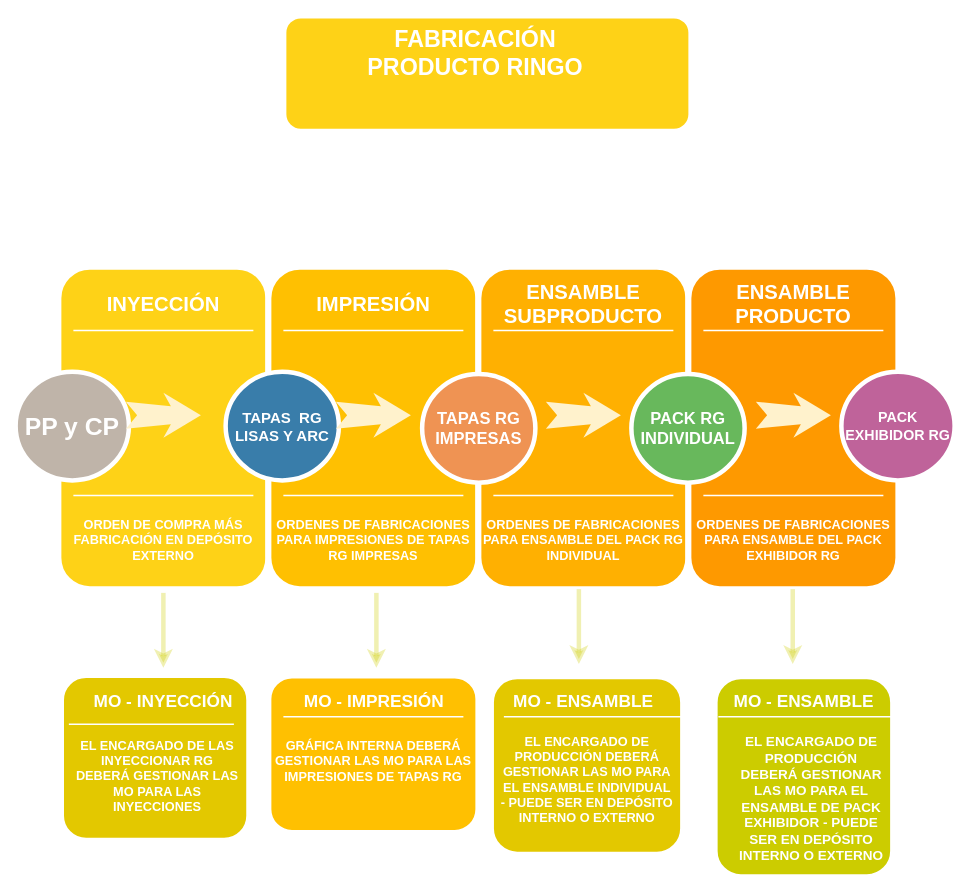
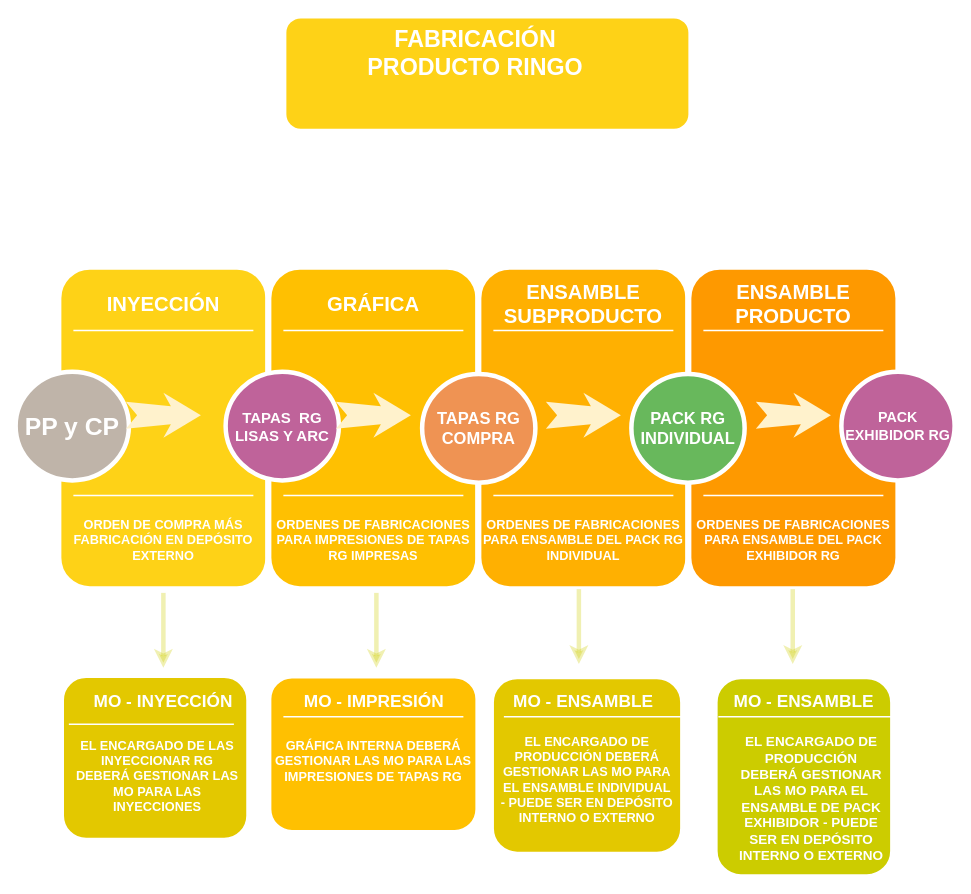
  <mxCell id="0" />
  <mxCell id="1" parent="0" />
  <mxCell id="2" value="" style="whiteSpace=wrap;html=1;rounded=1;shadow=0;strokeWidth=8;fontSize=20;align=center;fillColor=#FED217;strokeColor=#FFFFFF;" vertex="1" parent="1"><mxGeometry x="77" y="355" width="280" height="430" as="geometry" /></mxCell>
  <mxCell id="3" value="INYECCIÓN" style="text;html=1;strokeColor=none;fillColor=none;align=center;verticalAlign=middle;whiteSpace=wrap;rounded=0;shadow=0;fontSize=27;fontColor=#FFFFFF;fontStyle=1" vertex="1" parent="1"><mxGeometry x="77" y="375" width="280" height="60" as="geometry" /></mxCell>
  <mxCell id="4" value="" style="edgeStyle=orthogonalEdgeStyle;rounded=0;orthogonalLoop=1;jettySize=auto;html=1;fontSize=23;fontColor=#FFFFFF;opacity=30;shadow=0;strokeWidth=6;strokeColor=#CCCC00;" edge="1" parent="1"><mxGeometry relative="1" as="geometry"><mxPoint x="217" y="790" as="sourcePoint" /><mxPoint x="217" y="890" as="targetPoint" /></mxGeometry></mxCell>
  <mxCell id="5" value="&lt;font style=&quot;font-size: 17px;&quot;&gt;&lt;b&gt;ORDEN DE COMPRA MÁS FABRICACIÓN EN DEPÓSITO EXTERNO&lt;/b&gt;&lt;/font&gt;" style="text;html=1;strokeColor=none;fillColor=none;align=center;verticalAlign=middle;whiteSpace=wrap;rounded=0;shadow=0;fontSize=14;fontColor=#FFFFFF;" vertex="1" parent="1"><mxGeometry x="77" y="675" width="280" height="90" as="geometry" /></mxCell>
  <mxCell id="6" value="" style="line;strokeWidth=2;html=1;rounded=0;shadow=0;fontSize=27;align=center;fillColor=none;strokeColor=#FFFFFF;" vertex="1" parent="1"><mxGeometry x="97" y="435" width="240" height="10" as="geometry" /></mxCell>
  <mxCell id="7" value="" style="line;strokeWidth=2;html=1;rounded=0;shadow=0;fontSize=27;align=center;fillColor=none;strokeColor=#FFFFFF;" vertex="1" parent="1"><mxGeometry x="97" y="655" width="240" height="10" as="geometry" /></mxCell>
  <mxCell id="8" value="&lt;font style=&quot;font-size: 33px;&quot;&gt;&lt;b&gt;PP y CP&lt;/b&gt;&lt;/font&gt;" style="ellipse;whiteSpace=wrap;html=1;rounded=0;shadow=0;strokeWidth=6;fontSize=14;align=center;fillColor=#BFB4A9;strokeColor=#FFFFFF;fontColor=#FFFFFF;" vertex="1" parent="1"><mxGeometry x="20" y="495" width="151" height="145" as="geometry" /></mxCell>
  <mxCell id="9" value="" style="html=1;shadow=0;dashed=0;align=center;verticalAlign=middle;shape=mxgraph.arrows2.stylisedArrow;dy=0.6;dx=40;notch=15;feather=0.4;rounded=0;strokeWidth=1;fontSize=27;strokeColor=none;fillColor=#fff2cc;" vertex="1" parent="1"><mxGeometry x="167" y="523" width="100" height="60" as="geometry" /></mxCell>
  <mxCell id="10" value="" style="whiteSpace=wrap;html=1;rounded=1;shadow=0;strokeWidth=8;fontSize=20;align=center;fillColor=#FFC001;strokeColor=#FFFFFF;" vertex="1" parent="1"><mxGeometry x="357" y="355" width="280" height="430" as="geometry" /></mxCell>
- <mxCell id="11" value="IMPRESIÓN" style="text;html=1;strokeColor=none;fillColor=none;align=center;verticalAlign=middle;whiteSpace=wrap;rounded=0;shadow=0;fontSize=27;fontColor=#FFFFFF;fontStyle=1" vertex="1" parent="1"><mxGeometry x="357" y="375" width="280" height="60" as="geometry" /></mxCell>
+ <mxCell id="11" value="GRÁFICA" style="text;html=1;strokeColor=none;fillColor=none;align=center;verticalAlign=middle;whiteSpace=wrap;rounded=0;shadow=0;fontSize=27;fontColor=#FFFFFF;fontStyle=1" vertex="1" parent="1"><mxGeometry x="357" y="375" width="280" height="60" as="geometry" /></mxCell>
  <mxCell id="12" value="&lt;font style=&quot;font-size: 17px;&quot;&gt;ORDENES DE FABRICACIONES PARA IMPRESIONES DE TAPAS RG IMPRESAS&lt;/font&gt;" style="text;html=1;strokeColor=none;fillColor=none;align=center;verticalAlign=middle;whiteSpace=wrap;rounded=0;shadow=0;fontSize=14;fontColor=#FFFFFF;fontStyle=1" vertex="1" parent="1"><mxGeometry x="357" y="675" width="280" height="90" as="geometry" /></mxCell>
  <mxCell id="13" value="" style="line;strokeWidth=2;html=1;rounded=0;shadow=0;fontSize=27;align=center;fillColor=none;strokeColor=#FFFFFF;" vertex="1" parent="1"><mxGeometry x="377" y="435" width="240" height="10" as="geometry" /></mxCell>
  <mxCell id="14" value="" style="line;strokeWidth=2;html=1;rounded=0;shadow=0;fontSize=27;align=center;fillColor=none;strokeColor=#FFFFFF;" vertex="1" parent="1"><mxGeometry x="377" y="655" width="240" height="10" as="geometry" /></mxCell>
- <mxCell id="15" value="&lt;font style=&quot;font-size: 20px;&quot;&gt;TAPAS&amp;nbsp; RG LISAS Y ARC&lt;/font&gt;" style="ellipse;whiteSpace=wrap;html=1;rounded=0;shadow=0;strokeWidth=6;fontSize=14;align=center;fillColor=#397DAA;strokeColor=#FFFFFF;fontColor=#FFFFFF;fontStyle=1" vertex="1" parent="1"><mxGeometry x="300" y="495" width="151" height="145" as="geometry" /></mxCell>
+ <mxCell id="15" value="&lt;font style=&quot;font-size: 20px;&quot;&gt;TAPAS&amp;nbsp; RG LISAS Y ARC&lt;/font&gt;" style="ellipse;whiteSpace=wrap;html=1;rounded=0;shadow=0;strokeWidth=6;fontSize=14;align=center;fillColor=#bf639a;strokeColor=#FFFFFF;fontColor=#FFFFFF;fontStyle=1;" vertex="1" parent="1"><mxGeometry x="300" y="495" width="151" height="145" as="geometry" /></mxCell>
  <mxCell id="16" value="" style="html=1;shadow=0;dashed=0;align=center;verticalAlign=middle;shape=mxgraph.arrows2.stylisedArrow;dy=0.6;dx=40;notch=15;feather=0.4;rounded=0;strokeWidth=1;fontSize=27;strokeColor=none;fillColor=#fff2cc;" vertex="1" parent="1"><mxGeometry x="447" y="523" width="100" height="60" as="geometry" /></mxCell>
  <mxCell id="17" value="" style="whiteSpace=wrap;html=1;rounded=1;shadow=0;strokeWidth=8;fontSize=20;align=center;fillColor=#FFB001;strokeColor=#FFFFFF;" vertex="1" parent="1"><mxGeometry x="637" y="355" width="280" height="430" as="geometry" /></mxCell>
  <mxCell id="18" value="ENSAMBLE SUBPRODUCTO" style="text;html=1;strokeColor=none;fillColor=none;align=center;verticalAlign=middle;whiteSpace=wrap;rounded=0;shadow=0;fontSize=27;fontColor=#FFFFFF;fontStyle=1" vertex="1" parent="1"><mxGeometry x="637" y="375" width="280" height="60" as="geometry" /></mxCell>
  <mxCell id="19" value="&lt;span style=&quot;font-size: 17px; font-weight: 700;&quot;&gt;ORDENES DE FABRICACIONES PARA ENSAMBLE DEL PACK RG INDIVIDUAL&lt;/span&gt;" style="text;html=1;strokeColor=none;fillColor=none;align=center;verticalAlign=middle;whiteSpace=wrap;rounded=0;shadow=0;fontSize=14;fontColor=#FFFFFF;" vertex="1" parent="1"><mxGeometry x="637" y="675" width="280" height="90" as="geometry" /></mxCell>
  <mxCell id="20" value="" style="line;strokeWidth=2;html=1;rounded=0;shadow=0;fontSize=27;align=center;fillColor=none;strokeColor=#FFFFFF;" vertex="1" parent="1"><mxGeometry x="657" y="435" width="240" height="10" as="geometry" /></mxCell>
  <mxCell id="21" value="" style="line;strokeWidth=2;html=1;rounded=0;shadow=0;fontSize=27;align=center;fillColor=none;strokeColor=#FFFFFF;" vertex="1" parent="1"><mxGeometry x="657" y="655" width="240" height="10" as="geometry" /></mxCell>
- <mxCell id="22" value="&lt;font style=&quot;font-size: 22px;&quot;&gt;TAPAS RG IMPRESAS&lt;/font&gt;" style="ellipse;whiteSpace=wrap;html=1;rounded=0;shadow=0;strokeWidth=6;fontSize=14;align=center;fillColor=#EF9353;strokeColor=#FFFFFF;fontColor=#FFFFFF;fontStyle=1" vertex="1" parent="1"><mxGeometry x="562" y="498" width="151" height="145" as="geometry" /></mxCell>
+ <mxCell id="22" value="&lt;font style=&quot;font-size: 22px;&quot;&gt;TAPAS RG COMPRA&lt;/font&gt;" style="ellipse;whiteSpace=wrap;html=1;rounded=0;shadow=0;strokeWidth=6;fontSize=14;align=center;fillColor=#EF9353;strokeColor=#FFFFFF;fontColor=#FFFFFF;fontStyle=1" vertex="1" parent="1"><mxGeometry x="562" y="498" width="151" height="145" as="geometry" /></mxCell>
  <mxCell id="23" value="" style="html=1;shadow=0;dashed=0;align=center;verticalAlign=middle;shape=mxgraph.arrows2.stylisedArrow;dy=0.6;dx=40;notch=15;feather=0.4;rounded=0;strokeWidth=1;fontSize=27;strokeColor=none;fillColor=#fff2cc;" vertex="1" parent="1"><mxGeometry x="727" y="523" width="100" height="60" as="geometry" /></mxCell>
  <mxCell id="24" value="" style="whiteSpace=wrap;html=1;rounded=1;shadow=0;strokeWidth=8;fontSize=20;align=center;fillColor=#FE9900;strokeColor=#FFFFFF;" vertex="1" parent="1"><mxGeometry x="917" y="355" width="280" height="430" as="geometry" /></mxCell>
  <mxCell id="25" value="ENSAMBLE PRODUCTO" style="text;html=1;strokeColor=none;fillColor=none;align=center;verticalAlign=middle;whiteSpace=wrap;rounded=0;shadow=0;fontSize=27;fontColor=#FFFFFF;fontStyle=1" vertex="1" parent="1"><mxGeometry x="917" y="375" width="280" height="60" as="geometry" /></mxCell>
  <mxCell id="26" value="&lt;span style=&quot;font-size: 17px; font-weight: 700;&quot;&gt;ORDENES DE FABRICACIONES PARA ENSAMBLE DEL PACK EXHIBIDOR RG&lt;/span&gt;" style="text;html=1;strokeColor=none;fillColor=none;align=center;verticalAlign=middle;whiteSpace=wrap;rounded=0;shadow=0;fontSize=14;fontColor=#FFFFFF;" vertex="1" parent="1"><mxGeometry x="917" y="675" width="280" height="90" as="geometry" /></mxCell>
  <mxCell id="27" value="" style="line;strokeWidth=2;html=1;rounded=0;shadow=0;fontSize=27;align=center;fillColor=none;strokeColor=#FFFFFF;" vertex="1" parent="1"><mxGeometry x="937" y="435" width="240" height="10" as="geometry" /></mxCell>
  <mxCell id="28" value="" style="line;strokeWidth=2;html=1;rounded=0;shadow=0;fontSize=27;align=center;fillColor=none;strokeColor=#FFFFFF;" vertex="1" parent="1"><mxGeometry x="937" y="655" width="240" height="10" as="geometry" /></mxCell>
  <mxCell id="29" value="&lt;font style=&quot;font-size: 22px;&quot;&gt;PACK RG INDIVIDUAL&lt;/font&gt;" style="ellipse;whiteSpace=wrap;html=1;rounded=0;shadow=0;strokeWidth=6;fontSize=14;align=center;fillColor=#68B85C;strokeColor=#FFFFFF;fontColor=#FFFFFF;fontStyle=1" vertex="1" parent="1"><mxGeometry x="841" y="498" width="151" height="145" as="geometry" /></mxCell>
  <mxCell id="30" value="" style="html=1;shadow=0;dashed=0;align=center;verticalAlign=middle;shape=mxgraph.arrows2.stylisedArrow;dy=0.6;dx=40;notch=15;feather=0.4;rounded=0;strokeWidth=1;fontSize=27;strokeColor=none;fillColor=#fff2cc;" vertex="1" parent="1"><mxGeometry x="1007" y="523" width="100" height="60" as="geometry" /></mxCell>
  <mxCell id="31" value="&lt;font style=&quot;font-size: 19px;&quot;&gt;PACK EXHIBIDOR RG&lt;/font&gt;" style="ellipse;whiteSpace=wrap;html=1;rounded=0;shadow=0;strokeWidth=6;fontSize=19;align=center;fillColor=#BF639A;strokeColor=#FFFFFF;fontColor=#FFFFFF;fontStyle=1" vertex="1" parent="1"><mxGeometry x="1121" y="495" width="151" height="145" as="geometry" /></mxCell>
  <mxCell id="32" value="" style="whiteSpace=wrap;html=1;rounded=1;shadow=0;strokeWidth=8;fontSize=20;align=center;fillColor=#FED217;strokeColor=#FFFFFF;" vertex="1" parent="1"><mxGeometry x="377" y="20" width="544" height="155" as="geometry" /></mxCell>
  <mxCell id="33" value="&lt;font style=&quot;font-size: 31px;&quot;&gt;FABRICACIÓN PRODUCTO RINGO&lt;/font&gt;" style="text;html=1;strokeColor=none;fillColor=none;align=center;verticalAlign=middle;whiteSpace=wrap;rounded=0;shadow=0;fontSize=27;fontColor=#FFFFFF;fontStyle=1" vertex="1" parent="1"><mxGeometry x="457.5" y="25" width="350" height="90" as="geometry" /></mxCell>
  <mxCell id="34" value="" style="whiteSpace=wrap;html=1;rounded=1;shadow=0;strokeWidth=8;fontSize=20;align=center;fillColor=#FFC001;strokeColor=#FFFFFF;" vertex="1" parent="1"><mxGeometry x="357" y="900" width="280" height="210" as="geometry" /></mxCell>
  <mxCell id="35" value="&lt;span style=&quot;font-size: 17px;&quot;&gt;GRÁFICA INTERNA DEBERÁ GESTIONAR LAS MO PARA LAS IMPRESIONES DE TAPAS RG&lt;/span&gt;" style="text;html=1;strokeColor=none;fillColor=none;align=center;verticalAlign=middle;whiteSpace=wrap;rounded=0;shadow=0;fontSize=14;fontColor=#FFFFFF;fontStyle=1" vertex="1" parent="1"><mxGeometry x="357" y="970" width="280" height="90" as="geometry" /></mxCell>
  <mxCell id="36" value="&lt;font size=&quot;1&quot; style=&quot;&quot;&gt;&lt;b style=&quot;font-size: 23px;&quot;&gt;MO - IMPRESIÓN&lt;/b&gt;&lt;/font&gt;" style="text;html=1;strokeColor=none;fillColor=none;align=center;verticalAlign=middle;whiteSpace=wrap;rounded=0;shadow=0;fontSize=14;fontColor=#FFFFFF;" vertex="1" parent="1"><mxGeometry x="358" y="890" width="280" height="90" as="geometry" /></mxCell>
  <mxCell id="37" value="" style="line;strokeWidth=2;html=1;rounded=0;shadow=0;fontSize=27;align=center;fillColor=none;strokeColor=#FFFFFF;" vertex="1" parent="1"><mxGeometry x="377" y="950" width="240" height="10" as="geometry" /></mxCell>
  <mxCell id="38" value="" style="whiteSpace=wrap;html=1;fontSize=23;fontColor=#000000;strokeColor=#FFFFFF;strokeWidth=7;fillColor=#e3c800;rounded=1;glass=0;shadow=0;" vertex="1" parent="1"><mxGeometry x="81" y="900" width="250" height="220" as="geometry" /></mxCell>
  <mxCell id="39" value="&lt;font size=&quot;1&quot; style=&quot;&quot;&gt;&lt;b style=&quot;font-size: 23px;&quot;&gt;MO - INYECCIÓN&lt;/b&gt;&lt;/font&gt;" style="text;html=1;strokeColor=none;fillColor=none;align=center;verticalAlign=middle;whiteSpace=wrap;rounded=0;shadow=0;fontSize=14;fontColor=#FFFFFF;" vertex="1" parent="1"><mxGeometry x="77" y="890" width="280" height="90" as="geometry" /></mxCell>
  <mxCell id="40" value="" style="line;strokeWidth=2;html=1;rounded=0;shadow=0;fontSize=27;align=center;fillColor=none;strokeColor=#FFFFFF;" vertex="1" parent="1"><mxGeometry x="91" y="960" width="220" height="10" as="geometry" /></mxCell>
  <mxCell id="41" value="" style="whiteSpace=wrap;html=1;fontSize=23;fontColor=#000000;strokeColor=#FFFFFF;strokeWidth=10;fillColor=#e3c800;gradientColor=none;rounded=1;" vertex="1" parent="1"><mxGeometry x="652.75" y="900" width="258.25" height="240" as="geometry" /></mxCell>
  <mxCell id="42" value="&lt;font size=&quot;1&quot; style=&quot;&quot;&gt;&lt;b style=&quot;font-size: 23px;&quot;&gt;MO - ENSAMBLE&lt;/b&gt;&lt;/font&gt;" style="text;html=1;strokeColor=none;fillColor=none;align=center;verticalAlign=middle;whiteSpace=wrap;rounded=0;shadow=0;fontSize=14;fontColor=#FFFFFF;" vertex="1" parent="1"><mxGeometry x="637" y="890" width="280" height="90" as="geometry" /></mxCell>
  <mxCell id="43" value="" style="line;strokeWidth=2;html=1;rounded=0;shadow=0;fontSize=27;align=center;fillColor=none;strokeColor=#FFFFFF;" vertex="1" parent="1"><mxGeometry x="671" y="950" width="240" height="10" as="geometry" /></mxCell>
  <mxCell id="44" value="&lt;span style=&quot;font-size: 17px;&quot;&gt;EL ENCARGADO DE PRODUCCIÓN DEBERÁ GESTIONAR LAS MO PARA EL ENSAMBLE INDIVIDUAL - PUEDE SER EN DEPÓSITO INTERNO O EXTERNO&lt;/span&gt;" style="text;html=1;strokeColor=none;fillColor=none;align=center;verticalAlign=middle;whiteSpace=wrap;rounded=0;shadow=0;fontSize=14;fontColor=#FFFFFF;fontStyle=1" vertex="1" parent="1"><mxGeometry x="664.81" y="960" width="234.13" height="160" as="geometry" /></mxCell>
  <mxCell id="45" value="&lt;span style=&quot;font-size: 17px;&quot;&gt;EL ENCARGADO DE LAS INYECCIONAR RG DEBERÁ GESTIONAR LAS MO PARA LAS INYECCIONES&lt;/span&gt;" style="text;html=1;strokeColor=none;fillColor=none;align=center;verticalAlign=middle;whiteSpace=wrap;rounded=0;shadow=0;fontSize=14;fontColor=#FFFFFF;fontStyle=1" vertex="1" parent="1"><mxGeometry x="97" y="990" width="224" height="90" as="geometry" /></mxCell>
  <mxCell id="46" value="" style="whiteSpace=wrap;html=1;rounded=1;shadow=0;glass=0;fontSize=23;fontColor=#FFFFFF;strokeColor=#FFFFFF;strokeWidth=10;gradientColor=none;fillColor=#CCCC00;" vertex="1" parent="1"><mxGeometry x="951" y="900" width="240" height="270" as="geometry" /></mxCell>
  <mxCell id="47" value="&lt;font size=&quot;1&quot; style=&quot;&quot;&gt;&lt;b style=&quot;font-size: 23px;&quot;&gt;MO - ENSAMBLE&lt;/b&gt;&lt;/font&gt;" style="text;html=1;strokeColor=none;fillColor=none;align=center;verticalAlign=middle;whiteSpace=wrap;rounded=0;shadow=0;fontSize=14;fontColor=#FFFFFF;" vertex="1" parent="1"><mxGeometry x="931" y="890" width="280" height="90" as="geometry" /></mxCell>
  <mxCell id="48" value="&lt;span style=&quot;font-size: 18px;&quot;&gt;EL ENCARGADO DE PRODUCCIÓN DEBERÁ GESTIONAR LAS MO PARA EL ENSAMBLE DE PACK EXHIBIDOR - PUEDE SER EN DEPÓSITO INTERNO O EXTERNO&lt;/span&gt;" style="text;html=1;strokeColor=none;fillColor=none;align=center;verticalAlign=middle;whiteSpace=wrap;rounded=0;shadow=0;fontSize=18;fontColor=#FFFFFF;fontStyle=1" vertex="1" parent="1"><mxGeometry x="981" y="1040" width="200" height="50" as="geometry" /></mxCell>
  <mxCell id="49" value="" style="line;strokeWidth=2;html=1;rounded=0;shadow=0;fontSize=27;align=center;fillColor=none;strokeColor=#FFFFFF;" vertex="1" parent="1"><mxGeometry x="957" y="950" width="240" height="10" as="geometry" /></mxCell>
  <mxCell id="50" value="" style="edgeStyle=orthogonalEdgeStyle;rounded=0;orthogonalLoop=1;jettySize=auto;html=1;fontSize=23;fontColor=#FFFFFF;opacity=30;shadow=0;strokeWidth=6;strokeColor=#CCCC00;" edge="1" parent="1"><mxGeometry relative="1" as="geometry"><mxPoint x="501" y="790" as="sourcePoint" /><mxPoint x="501" y="890" as="targetPoint" /></mxGeometry></mxCell>
  <mxCell id="51" value="" style="edgeStyle=orthogonalEdgeStyle;rounded=0;orthogonalLoop=1;jettySize=auto;html=1;fontSize=23;fontColor=#FFFFFF;opacity=30;shadow=0;strokeWidth=6;strokeColor=#CCCC00;" edge="1" parent="1"><mxGeometry relative="1" as="geometry"><mxPoint x="771" y="785" as="sourcePoint" /><mxPoint x="771" y="885" as="targetPoint" /></mxGeometry></mxCell>
  <mxCell id="52" value="" style="edgeStyle=orthogonalEdgeStyle;rounded=0;orthogonalLoop=1;jettySize=auto;html=1;fontSize=23;fontColor=#FFFFFF;opacity=30;shadow=0;strokeWidth=6;strokeColor=#CCCC00;" edge="1" parent="1"><mxGeometry relative="1" as="geometry"><mxPoint x="1056.17" y="785" as="sourcePoint" /><mxPoint x="1056.17" y="885" as="targetPoint" /></mxGeometry></mxCell>
